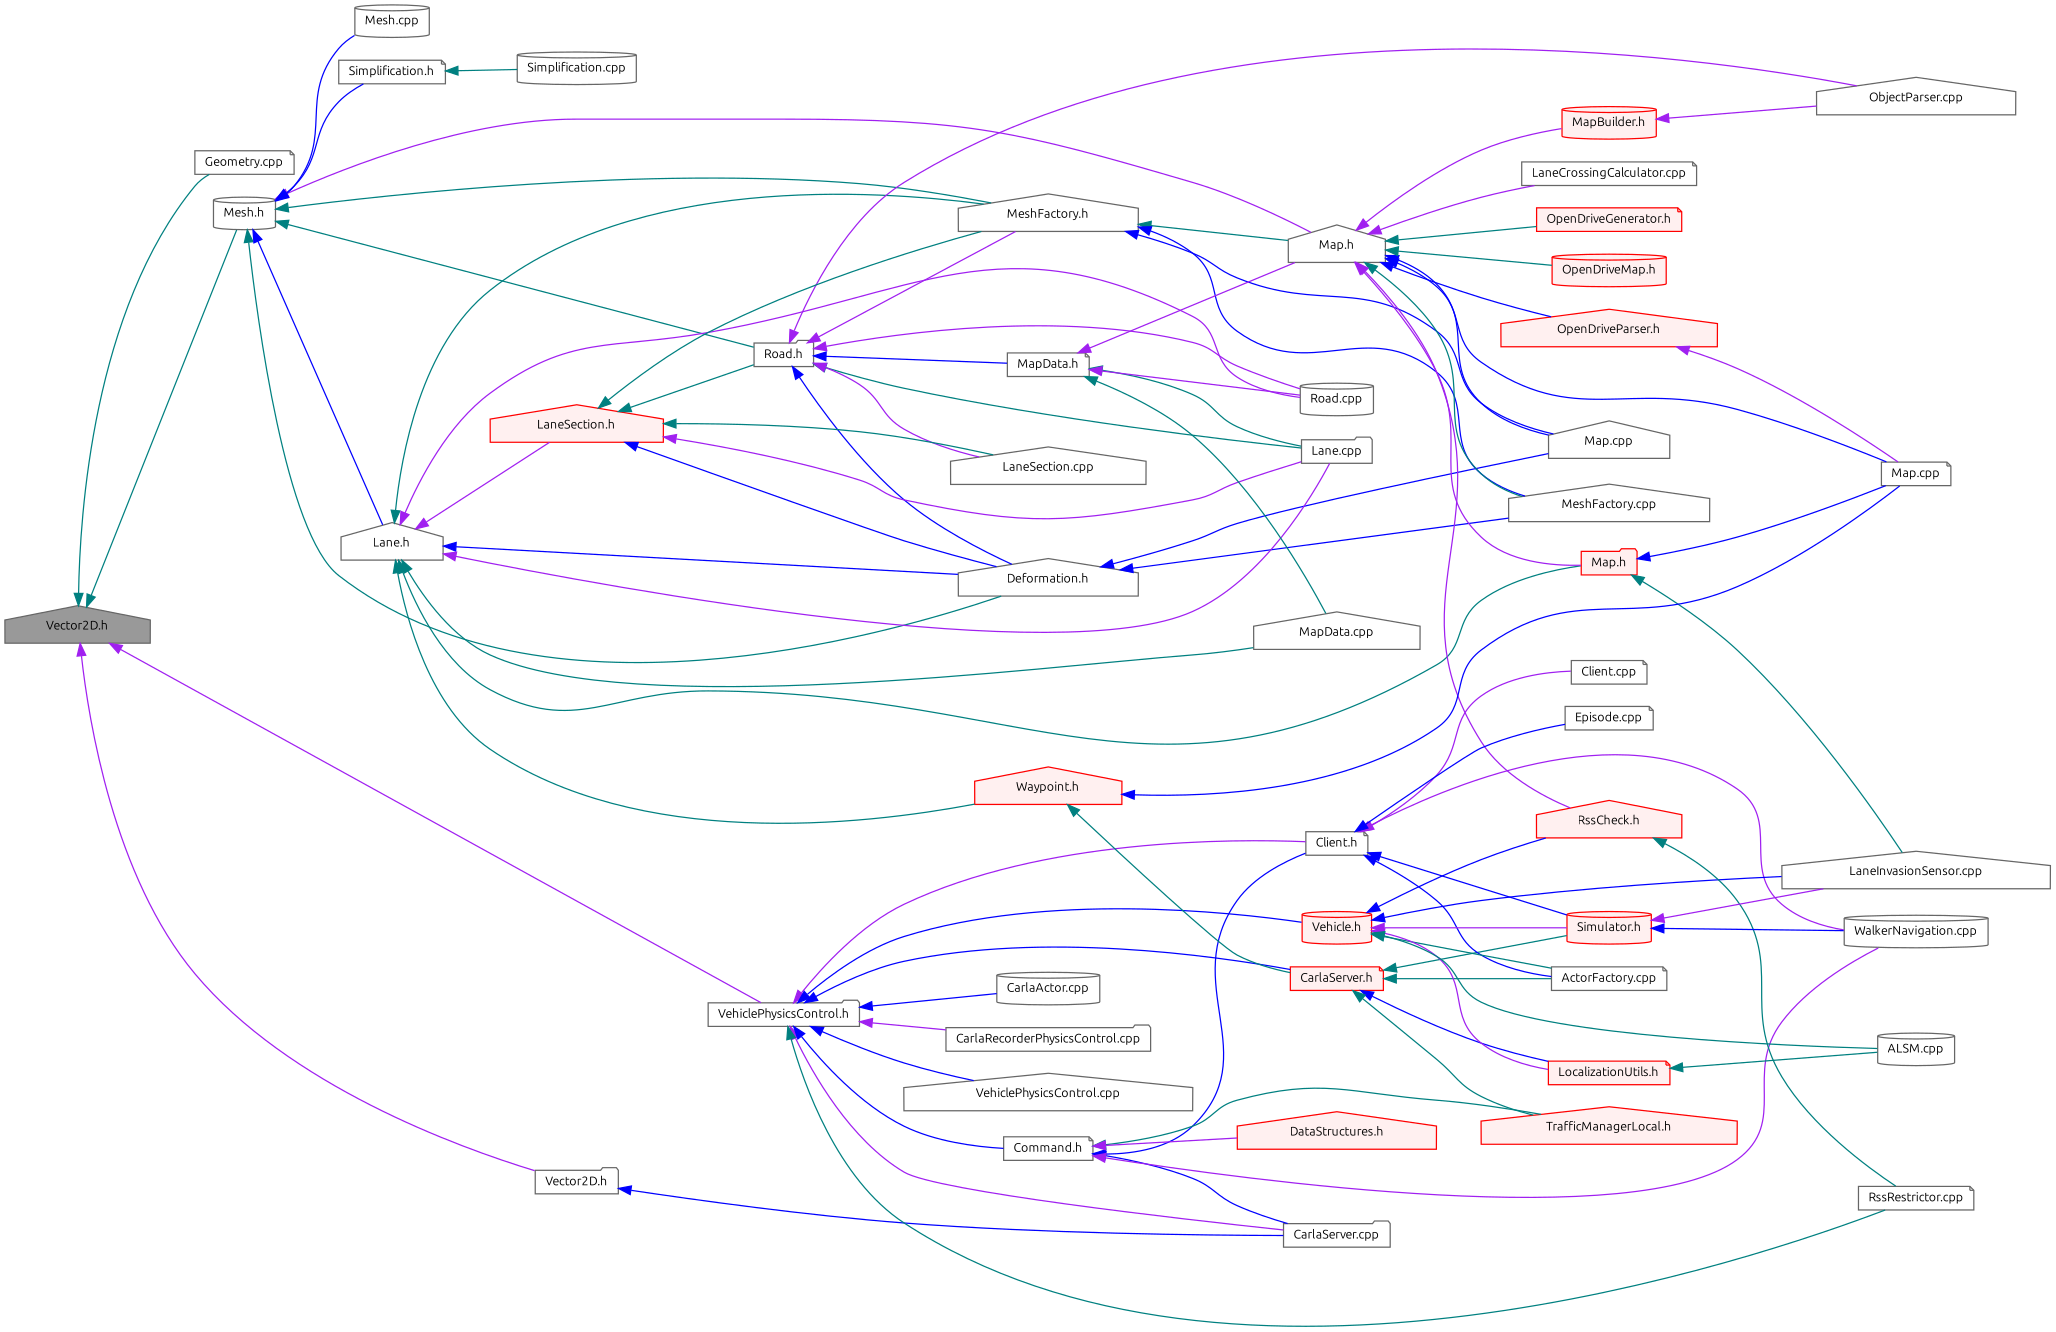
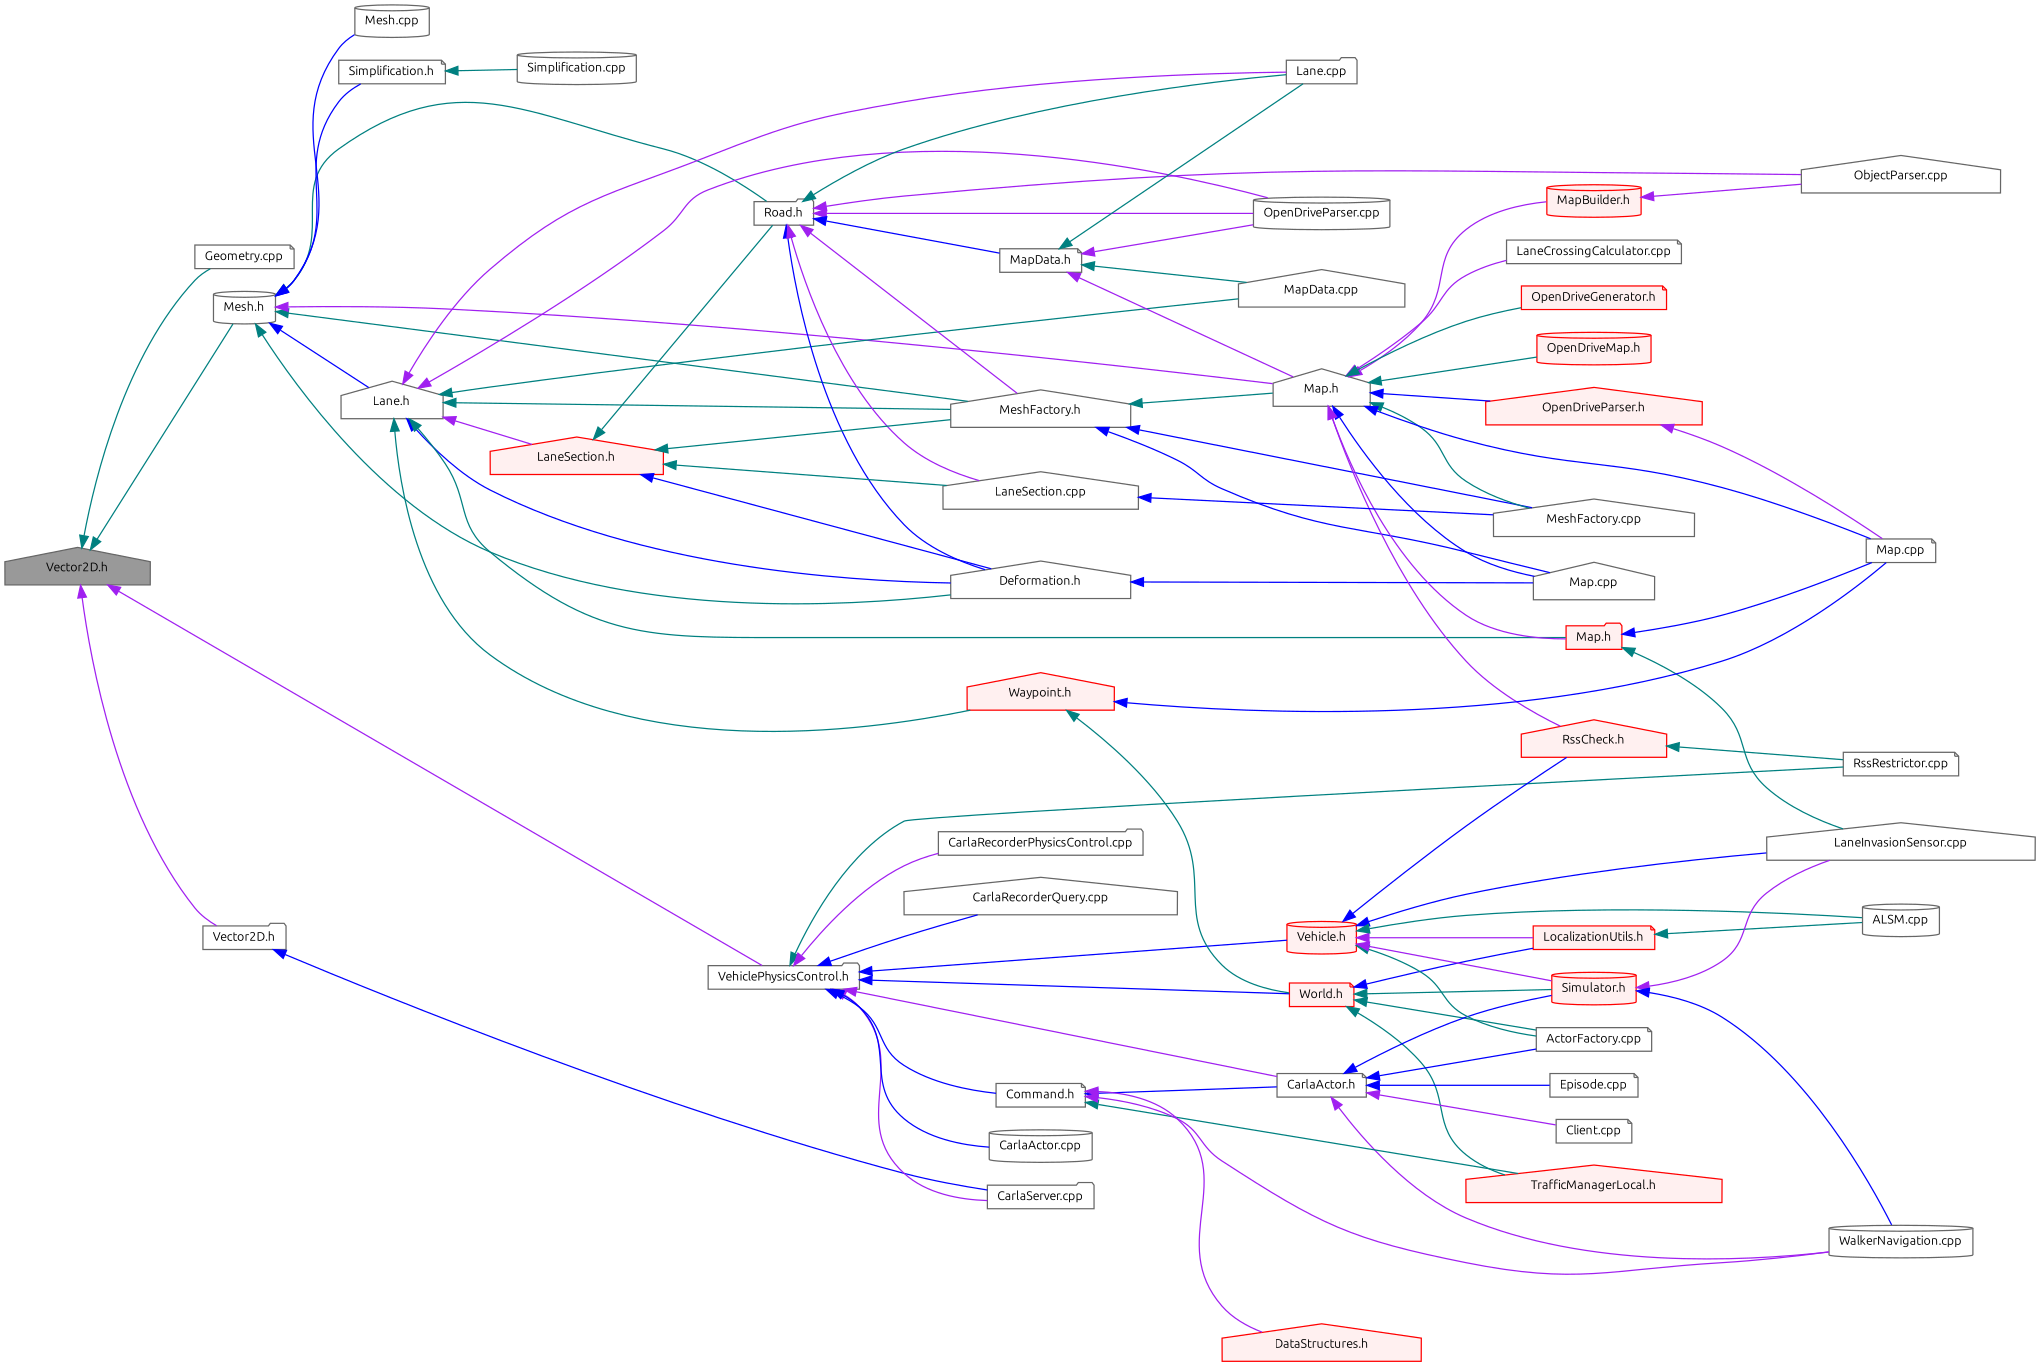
  digraph {
    fontname=Ubuntu
    rankdir=LR
    node [color=grey40 fillcolor=white fontname=Ubuntu fontsize=10 shape=house style=filled]
    edge [color=teal dir=back fontname=Ubuntu fontsize=10 labelfontname=Helvetica labelfontsize=10 style=solid]
    n1 [color=gray40 fillcolor=grey60 fontcolor=black height=0.2 label="Vector2D.h" width=0.4]
    n2 [height=0.2 label="Geometry.cpp" shape=note width=0.4]
    n3 [height=0.2 label="Mesh.h" shape=cylinder width=0.4]
    n4 [height=0.2 label="Vector2D.h" shape=folder width=0.4]
    n5 [height=0.2 label="VehiclePhysicsControl.h" shape=folder width=0.4]
    n6 [height=0.2 label="Deformation.h" width=0.4]
    n7 [height=0.2 label="Lane.h" width=0.4]
    n8 [height=0.2 label="MeshFactory.h" width=0.4]
    n9 [height=0.2 label="Map.h" width=0.4]
    n10 [height=0.2 label="Road.h" shape=folder width=0.4]
    n11 [height=0.2 label="Mesh.cpp" shape=cylinder width=0.4]
    n12 [height=0.2 label="Simplification.h" shape=note width=0.4]
    n13 [height=0.2 label="CarlaServer.cpp" shape=folder width=0.4]
    n14 [height=0.2 label="RssRestrictor.cpp" shape=note width=0.4]
-   n15 [color=red fillcolor="#FFF0F0" height=0.2 label="CarlaServer.h" shape=note width=0.4]
+   n15 [color=red fillcolor="#FFF0F0" height=0.2 label="World.h" shape=note width=0.4]
    n16 [height=0.2 label="CarlaActor.cpp" shape=cylinder width=0.4]
    n17 [height=0.2 label="CarlaRecorderPhysicsControl.cpp" shape=folder width=0.4]
-   n18 [height=0.2 label="VehiclePhysicsControl.cpp" width=0.4]
-   n19 [height=0.2 label="Client.h" shape=note width=0.4]
+   n18 [height=0.2 label="CarlaRecorderQuery.cpp" width=0.4]
+   n19 [height=0.2 label="CarlaActor.h" shape=note width=0.4]
    n20 [height=0.2 label="Command.h" shape=note width=0.4]
    n21 [color=red fillcolor="#FFF0F0" height=0.2 label="Vehicle.h" shape=cylinder width=0.4]
    n22 [height=0.2 label="Map.cpp" width=0.4]
    n23 [height=0.2 label="MeshFactory.cpp" width=0.4]
    n24 [height=0.2 label="Lane.cpp" shape=folder width=0.4]
    n25 [color=red fillcolor="#FFF0F0" height=0.2 label="LaneSection.h" width=0.4]
    n26 [color=red fillcolor="#FFF0F0" height=0.2 label="Map.h" shape=folder width=0.4]
    n27 [height=0.2 label="MapData.cpp" width=0.4]
-   n28 [height=0.2 label="Road.cpp" shape=cylinder width=0.4]
+   n28 [height=0.2 label="OpenDriveParser.cpp" shape=cylinder width=0.4]
    n29 [color=red fillcolor="#FFF0F0" height=0.2 label="Waypoint.h" width=0.4]
    n30 [height=0.2 label="LaneCrossingCalculator.cpp" shape=note width=0.4]
    n31 [height=0.2 label="Map.cpp" shape=note width=0.4]
    n32 [color=red fillcolor="#FFF0F0" height=0.2 label="MapBuilder.h" shape=cylinder width=0.4]
    n33 [color=red fillcolor="#FFF0F0" height=0.2 label="OpenDriveGenerator.h" shape=note width=0.4]
    n34 [color=red fillcolor="#FFF0F0" height=0.2 label="OpenDriveMap.h" shape=cylinder width=0.4]
    n35 [color=red fillcolor="#FFF0F0" height=0.2 label="OpenDriveParser.h" width=0.4]
    n36 [color=red fillcolor="#FFF0F0" height=0.2 label="RssCheck.h" width=0.4]
    n37 [height=0.2 label="LaneSection.cpp" width=0.4]
    n38 [height=0.2 label="ObjectParser.cpp" width=0.4]
    n39 [height=0.2 label="MapData.h" shape=note width=0.4]
    n40 [height=0.2 label="Simplification.cpp" shape=cylinder width=0.4]
    n41 [height=0.2 label="LaneInvasionSensor.cpp" width=0.4]
    n42 [height=0.2 label="ActorFactory.cpp" shape=note width=0.4]
    n43 [color=red fillcolor="#FFF0F0" height=0.2 label="LocalizationUtils.h" shape=note width=0.4]
    n44 [color=red fillcolor="#FFF0F0" height=0.2 label="Simulator.h" shape=cylinder width=0.4]
    n45 [color=red fillcolor="#FFF0F0" height=0.2 label="TrafficManagerLocal.h" width=0.4]
    n46 [height=0.2 label="ALSM.cpp" shape=cylinder width=0.4]
    n47 [height=0.2 label="WalkerNavigation.cpp" shape=cylinder width=0.4]
    n48 [height=0.2 label="Client.cpp" shape=note width=0.4]
    n49 [height=0.2 label="Episode.cpp" shape=note width=0.4]
    n50 [color=red fillcolor="#FFF0F0" height=0.2 label="DataStructures.h" width=0.4]
    n1 -> n2
    n1 -> n3
    n1 -> n4 [color=purple]
    n1 -> n5 [color=purple]
    n3 -> n6
    n3 -> n7 [color=blue]
    n3 -> n8
    n3 -> n9 [color=purple]
    n3 -> n10
    n3 -> n11 [color=blue]
    n3 -> n12 [color=blue]
    n4 -> n13 [color=blue]
    n5 -> n13 [color=purple]
    n5 -> n14
    n5 -> n15 [color=blue]
    n5 -> n16 [color=blue]
    n5 -> n17 [color=purple]
    n5 -> n18 [color=blue]
    n5 -> n19 [color=purple]
    n5 -> n20 [color=blue]
    n5 -> n21 [color=blue]
    n6 -> n22 [color=blue]
-   n6 -> n23 [color=blue]
+   n37 -> n23 [color=blue]
    n7 -> n6 [color=blue]
    n7 -> n8
    n7 -> n24 [color=purple]
    n7 -> n25 [color=purple]
    n7 -> n26
    n7 -> n27
    n7 -> n28 [color=purple]
    n7 -> n29
    n8 -> n9
    n8 -> n22 [color=blue]
    n8 -> n23 [color=blue]
    n9 -> n22 [color=blue]
    n9 -> n23
    n9 -> n26 [color=purple]
    n9 -> n30 [color=purple]
    n9 -> n31 [color=blue]
    n9 -> n32 [color=purple]
    n9 -> n33
    n9 -> n34
    n9 -> n35 [color=blue]
    n9 -> n36 [color=purple]
    n10 -> n6 [color=blue]
    n10 -> n8 [color=purple]
    n10 -> n24
    n10 -> n28 [color=purple]
    n10 -> n37 [color=purple]
    n10 -> n38 [color=purple]
    n10 -> n39 [color=blue]
    n12 -> n40
    n15 -> n42
    n15 -> n43 [color=blue]
    n15 -> n44
    n15 -> n45
    n19 -> n42 [color=blue]
    n19 -> n44 [color=blue]
    n19 -> n47 [color=purple]
    n19 -> n48 [color=purple]
    n19 -> n49 [color=blue]
-   n20 -> n13 [color=blue]
    n20 -> n19 [color=blue]
    n20 -> n45
    n20 -> n47 [color=purple]
    n20 -> n50 [color=purple]
    n21 -> n36 [color=blue]
    n21 -> n41 [color=blue]
    n21 -> n42
    n21 -> n43 [color=purple]
    n21 -> n44 [color=purple]
    n21 -> n46
    n25 -> n6 [color=blue]
    n25 -> n8
    n25 -> n10
-   n25 -> n24 [color=purple]
    n25 -> n37
    n26 -> n31 [color=blue]
    n26 -> n41
    n29 -> n15
    n29 -> n31 [color=blue]
    n32 -> n38 [color=purple]
    n35 -> n31 [color=purple]
    n36 -> n14
    n39 -> n9 [color=purple]
    n39 -> n24
    n39 -> n27
    n39 -> n28 [color=purple]
    n43 -> n46
    n44 -> n41 [color=purple]
    n44 -> n47 [color=blue]
  }
